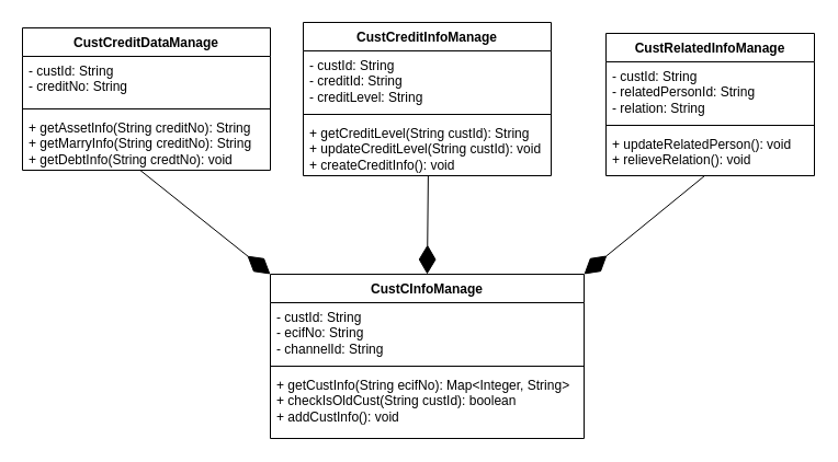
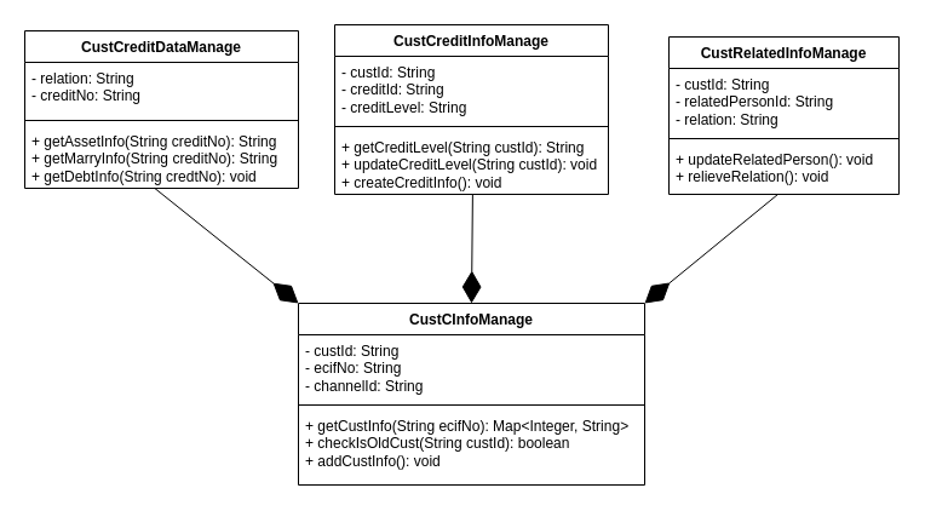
  <mxCell id="0" />
  <mxCell id="1" parent="0" />
  <mxCell id="2" value="CustCInfoManage" style="swimlane;fontStyle=1;align=center;verticalAlign=top;childLayout=stackLayout;horizontal=1;startSize=26;horizontalStack=0;resizeParent=1;resizeParentMax=0;resizeLast=0;collapsible=1;marginBottom=0;whiteSpace=wrap;html=1;" parent="1" vertex="1"><mxGeometry x="246" y="250" width="286" height="150" as="geometry" /></mxCell>
  <mxCell id="3" value="- custId: String&lt;br&gt;- ecifNo: String&lt;br&gt;- channelId: String" style="text;strokeColor=none;fillColor=none;align=left;verticalAlign=top;spacingLeft=4;spacingRight=4;overflow=hidden;rotatable=0;points=[[0,0.5],[1,0.5]];portConstraint=eastwest;whiteSpace=wrap;html=1;" parent="2" vertex="1"><mxGeometry y="26" width="286" height="54" as="geometry" /></mxCell>
  <mxCell id="4" value="" style="line;strokeWidth=1;fillColor=none;align=left;verticalAlign=middle;spacingTop=-1;spacingLeft=3;spacingRight=3;rotatable=0;labelPosition=right;points=[];portConstraint=eastwest;strokeColor=inherit;" parent="2" vertex="1"><mxGeometry y="80" width="286" height="8" as="geometry" /></mxCell>
  <mxCell id="5" value="+ getCustInfo(String ecifNo): Map&amp;lt;Integer, String&amp;gt;&lt;br&gt;+ checkIsOldCust(String custId): boolean&lt;br&gt;+ addCustInfo(): void" style="text;strokeColor=none;fillColor=none;align=left;verticalAlign=top;spacingLeft=4;spacingRight=4;overflow=hidden;rotatable=0;points=[[0,0.5],[1,0.5]];portConstraint=eastwest;whiteSpace=wrap;html=1;" parent="2" vertex="1"><mxGeometry y="88" width="286" height="62" as="geometry" /></mxCell>
  <mxCell id="6" value="CustCreditInfoManage" style="swimlane;fontStyle=1;align=center;verticalAlign=top;childLayout=stackLayout;horizontal=1;startSize=26;horizontalStack=0;resizeParent=1;resizeParentMax=0;resizeLast=0;collapsible=1;marginBottom=0;whiteSpace=wrap;html=1;" vertex="1" parent="1"><mxGeometry x="276" y="20" width="226" height="140" as="geometry" /></mxCell>
  <mxCell id="7" value="- custId: String&lt;br&gt;- creditId: String&lt;br&gt;- creditLevel: String" style="text;strokeColor=none;fillColor=none;align=left;verticalAlign=top;spacingLeft=4;spacingRight=4;overflow=hidden;rotatable=0;points=[[0,0.5],[1,0.5]];portConstraint=eastwest;whiteSpace=wrap;html=1;" vertex="1" parent="6"><mxGeometry y="26" width="226" height="54" as="geometry" /></mxCell>
  <mxCell id="8" value="" style="line;strokeWidth=1;fillColor=none;align=left;verticalAlign=middle;spacingTop=-1;spacingLeft=3;spacingRight=3;rotatable=0;labelPosition=right;points=[];portConstraint=eastwest;strokeColor=inherit;" vertex="1" parent="6"><mxGeometry y="80" width="226" height="8" as="geometry" /></mxCell>
  <mxCell id="9" value="+ getCreditLevel(String custId): String&lt;br&gt;+ updateCreditLevel(String custId): void&lt;br&gt;+ createCreditInfo(): void" style="text;strokeColor=none;fillColor=none;align=left;verticalAlign=top;spacingLeft=4;spacingRight=4;overflow=hidden;rotatable=0;points=[[0,0.5],[1,0.5]];portConstraint=eastwest;whiteSpace=wrap;html=1;" vertex="1" parent="6"><mxGeometry y="88" width="226" height="52" as="geometry" /></mxCell>
  <mxCell id="10" value="" style="endArrow=diamondThin;endFill=1;endSize=24;html=1;rounded=0;entryX=0.5;entryY=0;entryDx=0;entryDy=0;exitX=0.504;exitY=1.006;exitDx=0;exitDy=0;exitPerimeter=0;" edge="1" parent="1" source="9" target="2"><mxGeometry width="160" relative="1" as="geometry"><mxPoint x="392" y="160" as="sourcePoint" /><mxPoint x="462" y="210" as="targetPoint" /></mxGeometry></mxCell>
  <mxCell id="11" value="CustCreditDataManage" style="swimlane;fontStyle=1;align=center;verticalAlign=top;childLayout=stackLayout;horizontal=1;startSize=26;horizontalStack=0;resizeParent=1;resizeParentMax=0;resizeLast=0;collapsible=1;marginBottom=0;whiteSpace=wrap;html=1;" vertex="1" parent="1"><mxGeometry x="20" y="25" width="226" height="130" as="geometry" /></mxCell>
- <mxCell id="12" value="- custId: String&lt;br&gt;- creditNo: String" style="text;strokeColor=none;fillColor=none;align=left;verticalAlign=top;spacingLeft=4;spacingRight=4;overflow=hidden;rotatable=0;points=[[0,0.5],[1,0.5]];portConstraint=eastwest;whiteSpace=wrap;html=1;" vertex="1" parent="11"><mxGeometry y="26" width="226" height="44" as="geometry" /></mxCell>
+ <mxCell id="12" value="- relation: String&lt;br&gt;- creditNo: String" style="text;strokeColor=none;fillColor=none;align=left;verticalAlign=top;spacingLeft=4;spacingRight=4;overflow=hidden;rotatable=0;points=[[0,0.5],[1,0.5]];portConstraint=eastwest;whiteSpace=wrap;html=1;" vertex="1" parent="11"><mxGeometry y="26" width="226" height="44" as="geometry" /></mxCell>
  <mxCell id="13" value="" style="line;strokeWidth=1;fillColor=none;align=left;verticalAlign=middle;spacingTop=-1;spacingLeft=3;spacingRight=3;rotatable=0;labelPosition=right;points=[];portConstraint=eastwest;strokeColor=inherit;" vertex="1" parent="11"><mxGeometry y="70" width="226" height="8" as="geometry" /></mxCell>
  <mxCell id="14" value="+ getAssetInfo(String creditNo): String&lt;br&gt;+ getMarryInfo(String creditNo): String&lt;br&gt;+ getDebtInfo(String credtNo): void" style="text;strokeColor=none;fillColor=none;align=left;verticalAlign=top;spacingLeft=4;spacingRight=4;overflow=hidden;rotatable=0;points=[[0,0.5],[1,0.5]];portConstraint=eastwest;whiteSpace=wrap;html=1;" vertex="1" parent="11"><mxGeometry y="78" width="226" height="52" as="geometry" /></mxCell>
  <mxCell id="15" value="" style="endArrow=diamondThin;endFill=1;endSize=24;html=1;rounded=0;exitX=0.475;exitY=1;exitDx=0;exitDy=0;exitPerimeter=0;entryX=0;entryY=0;entryDx=0;entryDy=0;" edge="1" parent="1" source="14" target="2"><mxGeometry width="160" relative="1" as="geometry"><mxPoint x="52" y="210" as="sourcePoint" /><mxPoint x="212" y="210" as="targetPoint" /></mxGeometry></mxCell>
  <mxCell id="16" value="CustRelatedInfoManage" style="swimlane;fontStyle=1;align=center;verticalAlign=top;childLayout=stackLayout;horizontal=1;startSize=26;horizontalStack=0;resizeParent=1;resizeParentMax=0;resizeLast=0;collapsible=1;marginBottom=0;whiteSpace=wrap;html=1;" vertex="1" parent="1"><mxGeometry x="552" y="30" width="190" height="130" as="geometry" /></mxCell>
  <mxCell id="17" value="- custId: String&lt;br&gt;- relatedPersonId: String&lt;br&gt;- relation: String" style="text;strokeColor=none;fillColor=none;align=left;verticalAlign=top;spacingLeft=4;spacingRight=4;overflow=hidden;rotatable=0;points=[[0,0.5],[1,0.5]];portConstraint=eastwest;whiteSpace=wrap;html=1;" vertex="1" parent="16"><mxGeometry y="26" width="190" height="54" as="geometry" /></mxCell>
  <mxCell id="18" value="" style="line;strokeWidth=1;fillColor=none;align=left;verticalAlign=middle;spacingTop=-1;spacingLeft=3;spacingRight=3;rotatable=0;labelPosition=right;points=[];portConstraint=eastwest;strokeColor=inherit;" vertex="1" parent="16"><mxGeometry y="80" width="190" height="8" as="geometry" /></mxCell>
  <mxCell id="19" value="+ updateRelatedPerson(): void&lt;br&gt;+ relieveRelation(): void" style="text;strokeColor=none;fillColor=none;align=left;verticalAlign=top;spacingLeft=4;spacingRight=4;overflow=hidden;rotatable=0;points=[[0,0.5],[1,0.5]];portConstraint=eastwest;whiteSpace=wrap;html=1;" vertex="1" parent="16"><mxGeometry y="88" width="190" height="42" as="geometry" /></mxCell>
  <mxCell id="20" value="" style="endArrow=diamondThin;endFill=1;endSize=24;html=1;rounded=0;entryX=0.5;entryY=0;entryDx=0;entryDy=0;" edge="1" parent="1"><mxGeometry width="160" relative="1" as="geometry"><mxPoint x="642" y="160" as="sourcePoint" /><mxPoint x="532" y="250" as="targetPoint" /></mxGeometry></mxCell>
